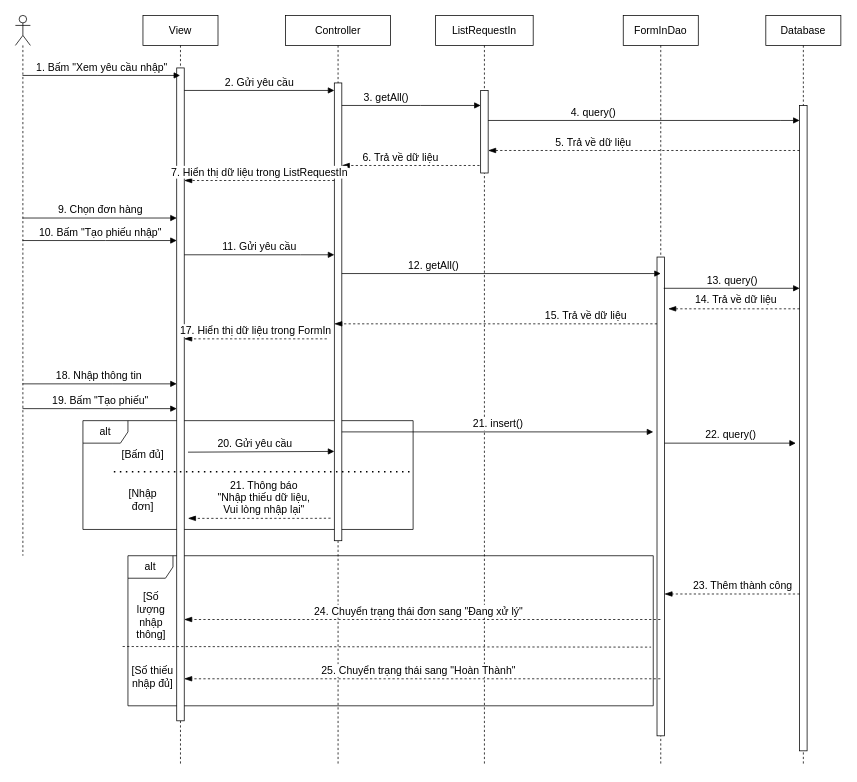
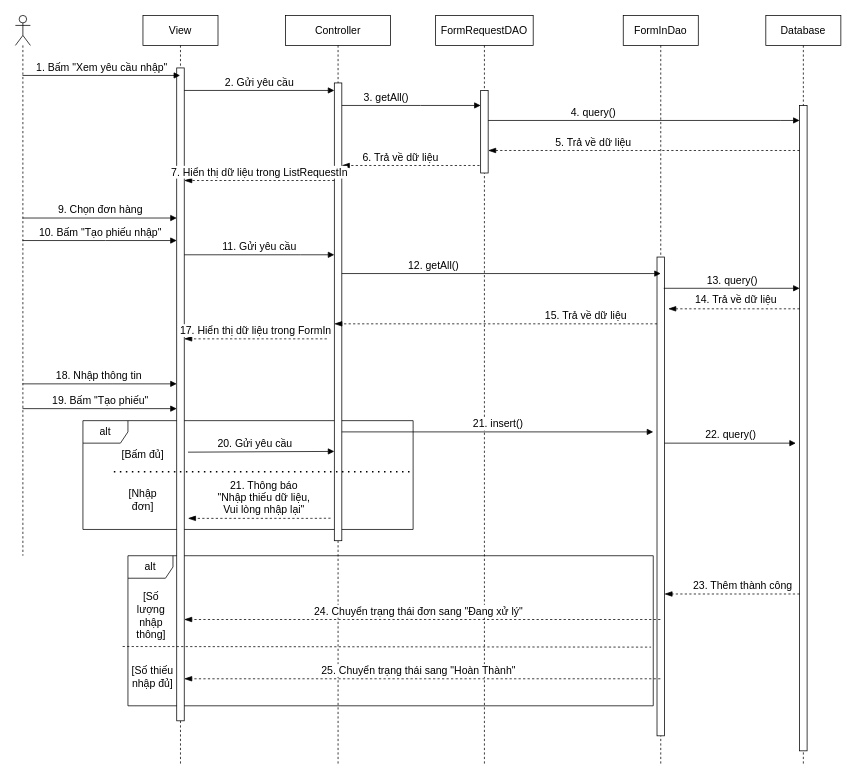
  <mxCell id="0" />
  <mxCell id="1" parent="0" />
  <mxCell id="2" value="alt" style="shape=umlFrame;whiteSpace=wrap;html=1;fontSize=14;" vertex="1" parent="1"><mxGeometry x="110" y="560" width="440" height="145" as="geometry" /></mxCell>
  <mxCell id="3" value="alt" style="shape=umlFrame;whiteSpace=wrap;html=1;fontSize=14;" parent="1" vertex="1"><mxGeometry x="170" y="740" width="700" height="200" as="geometry" /></mxCell>
  <mxCell id="4" value="" style="shape=umlLifeline;participant=umlActor;perimeter=lifelinePerimeter;whiteSpace=wrap;html=1;container=1;collapsible=0;recursiveResize=0;verticalAlign=top;spacingTop=36;outlineConnect=0;fontSize=14;" parent="1" vertex="1"><mxGeometry x="20" y="20" width="20" height="720" as="geometry" /></mxCell>
  <mxCell id="5" value="Controller" style="shape=umlLifeline;perimeter=lifelinePerimeter;whiteSpace=wrap;html=1;container=1;collapsible=0;recursiveResize=0;outlineConnect=0;fontSize=14;" parent="1" vertex="1"><mxGeometry x="380" y="20" width="140" height="1000" as="geometry" /></mxCell>
  <mxCell id="6" value="" style="html=1;points=[];perimeter=orthogonalPerimeter;fontSize=14;" parent="5" vertex="1"><mxGeometry x="65" y="90" width="10" height="610" as="geometry" /></mxCell>
  <mxCell id="7" value="View" style="shape=umlLifeline;perimeter=lifelinePerimeter;whiteSpace=wrap;html=1;container=1;collapsible=0;recursiveResize=0;outlineConnect=0;fontSize=14;" parent="1" vertex="1"><mxGeometry x="190" y="20" width="100" height="1000" as="geometry" /></mxCell>
  <mxCell id="8" value="" style="html=1;points=[];perimeter=orthogonalPerimeter;fontSize=14;" parent="7" vertex="1"><mxGeometry x="45" y="70" width="10" height="870" as="geometry" /></mxCell>
  <mxCell id="9" value="FormInDao" style="shape=umlLifeline;perimeter=lifelinePerimeter;whiteSpace=wrap;html=1;container=1;collapsible=0;recursiveResize=0;outlineConnect=0;fontSize=14;" parent="1" vertex="1"><mxGeometry x="830" y="20" width="100" height="1000" as="geometry" /></mxCell>
  <mxCell id="10" value="" style="html=1;points=[];perimeter=orthogonalPerimeter;fontSize=14;" parent="9" vertex="1"><mxGeometry x="45" y="322" width="10" height="638" as="geometry" /></mxCell>
  <mxCell id="11" value="Database" style="shape=umlLifeline;perimeter=lifelinePerimeter;whiteSpace=wrap;html=1;container=1;collapsible=0;recursiveResize=0;outlineConnect=0;fontSize=14;" parent="1" vertex="1"><mxGeometry x="1020" y="20" width="100" height="1000" as="geometry" /></mxCell>
  <mxCell id="12" value="" style="html=1;points=[];perimeter=orthogonalPerimeter;fontSize=14;" parent="11" vertex="1"><mxGeometry x="45" y="120" width="10" height="860" as="geometry" /></mxCell>
  <mxCell id="13" value="1. Bấm &quot;Xem yêu cầu nhập&quot;" style="html=1;verticalAlign=bottom;endArrow=block;rounded=0;fontSize=14;" parent="1" source="4" target="7" edge="1"><mxGeometry width="80" relative="1" as="geometry"><mxPoint x="110" y="100" as="sourcePoint" /><mxPoint x="190" y="100" as="targetPoint" /><Array as="points"><mxPoint x="130" y="100" /></Array></mxGeometry></mxCell>
  <mxCell id="14" value="2. Gửi yêu cầu" style="html=1;verticalAlign=bottom;endArrow=block;rounded=0;fontSize=14;" parent="1" source="8" target="6" edge="1"><mxGeometry width="80" relative="1" as="geometry"><mxPoint x="290" y="120" as="sourcePoint" /><mxPoint x="370" y="120" as="targetPoint" /><Array as="points"><mxPoint x="370" y="120" /></Array></mxGeometry></mxCell>
  <mxCell id="15" value="6. Trả về dữ liệu" style="html=1;verticalAlign=bottom;endArrow=blockThin;dashed=1;endSize=8;rounded=0;endFill=1;fontSize=14;" parent="1" source="16" target="6" edge="1"><mxGeometry x="0.178" relative="1" as="geometry"><mxPoint x="380" y="160" as="sourcePoint" /><mxPoint x="300" y="160" as="targetPoint" /><Array as="points"><mxPoint x="590" y="220" /></Array><mxPoint as="offset" /></mxGeometry></mxCell>
- <mxCell id="16" value="ListRequestIn" style="shape=umlLifeline;perimeter=lifelinePerimeter;whiteSpace=wrap;html=1;container=1;collapsible=0;recursiveResize=0;outlineConnect=0;fontSize=14;" parent="1" vertex="1"><mxGeometry x="580" y="20" width="130" height="1000" as="geometry" /></mxCell>
+ <mxCell id="16" value="FormRequestDAO" style="shape=umlLifeline;perimeter=lifelinePerimeter;whiteSpace=wrap;html=1;container=1;collapsible=0;recursiveResize=0;outlineConnect=0;fontSize=14;" parent="1" vertex="1"><mxGeometry x="580" y="20" width="130" height="1000" as="geometry" /></mxCell>
  <mxCell id="17" value="" style="html=1;points=[];perimeter=orthogonalPerimeter;fontSize=14;" parent="16" vertex="1"><mxGeometry x="60" y="100" width="10" height="110" as="geometry" /></mxCell>
  <mxCell id="18" value="3. getAll()" style="html=1;verticalAlign=bottom;endArrow=block;rounded=0;fontSize=14;" parent="1" source="6" target="17" edge="1"><mxGeometry x="-0.371" width="80" relative="1" as="geometry"><mxPoint x="530" y="140" as="sourcePoint" /><mxPoint x="610" y="140" as="targetPoint" /><Array as="points"><mxPoint x="560" y="140" /></Array><mxPoint x="1" as="offset" /></mxGeometry></mxCell>
  <mxCell id="19" value="4. query()" style="html=1;verticalAlign=bottom;endArrow=block;rounded=0;fontSize=14;" parent="1" source="17" target="12" edge="1"><mxGeometry x="-0.325" width="80" relative="1" as="geometry"><mxPoint x="940" y="160" as="sourcePoint" /><mxPoint x="1020" y="160" as="targetPoint" /><Array as="points"><mxPoint x="1040" y="160" /></Array><mxPoint as="offset" /></mxGeometry></mxCell>
  <mxCell id="20" value="5. Trả về dữ liệu" style="html=1;verticalAlign=bottom;endArrow=blockThin;dashed=1;endSize=8;rounded=0;endFill=1;fontSize=14;" parent="1" source="12" target="17" edge="1"><mxGeometry x="0.325" relative="1" as="geometry"><mxPoint x="1030" y="220" as="sourcePoint" /><mxPoint x="830" y="220" as="targetPoint" /><Array as="points"><mxPoint x="891" y="200" /></Array><mxPoint as="offset" /></mxGeometry></mxCell>
  <mxCell id="21" value="7. Hiển thị dữ liệu trong ListRequestIn" style="html=1;verticalAlign=bottom;endArrow=blockThin;dashed=1;endSize=8;rounded=0;endFill=1;fontSize=14;" parent="1" source="6" target="8" edge="1"><mxGeometry relative="1" as="geometry"><mxPoint x="249.5" y="198" as="sourcePoint" /><mxPoint x="69.5" y="198" as="targetPoint" /><Array as="points"><mxPoint x="310" y="240" /><mxPoint x="250" y="240" /></Array></mxGeometry></mxCell>
  <mxCell id="22" value="9. Chọn đơn hàng" style="html=1;verticalAlign=bottom;endArrow=block;rounded=0;fontSize=14;" parent="1" source="4" target="8" edge="1"><mxGeometry x="0.002" width="80" relative="1" as="geometry"><mxPoint x="40" y="290" as="sourcePoint" /><mxPoint x="120" y="290" as="targetPoint" /><Array as="points"><mxPoint x="170" y="290" /></Array><mxPoint as="offset" /></mxGeometry></mxCell>
  <mxCell id="23" value="10. Bấm &quot;Tạo phiếu nhập&quot;" style="html=1;verticalAlign=bottom;endArrow=block;rounded=0;fontSize=14;" parent="1" source="4" target="8" edge="1"><mxGeometry x="0.002" width="80" relative="1" as="geometry"><mxPoint x="100" y="340" as="sourcePoint" /><mxPoint x="180" y="340" as="targetPoint" /><Array as="points"><mxPoint x="140" y="320" /></Array><mxPoint as="offset" /></mxGeometry></mxCell>
  <mxCell id="24" value="11. Gửi yêu cầu" style="html=1;verticalAlign=bottom;endArrow=block;rounded=0;fontSize=14;" parent="1" source="8" target="6" edge="1"><mxGeometry width="80" relative="1" as="geometry"><mxPoint x="300" y="340" as="sourcePoint" /><mxPoint x="380" y="340" as="targetPoint" /><Array as="points"><mxPoint x="400" y="339" /></Array><mxPoint as="offset" /></mxGeometry></mxCell>
  <mxCell id="25" value="12. getAll()" style="html=1;verticalAlign=bottom;endArrow=block;rounded=0;fontSize=14;" parent="1" edge="1" source="6"><mxGeometry x="-0.425" width="80" relative="1" as="geometry"><mxPoint x="855" y="364" as="sourcePoint" /><mxPoint x="880" y="364" as="targetPoint" /><mxPoint as="offset" /></mxGeometry></mxCell>
  <mxCell id="26" value="13. query()" style="html=1;verticalAlign=bottom;endArrow=block;rounded=0;exitX=0.9;exitY=0.123;exitDx=0;exitDy=0;exitPerimeter=0;fontSize=14;" parent="1" edge="1"><mxGeometry width="80" relative="1" as="geometry"><mxPoint x="884" y="383.644" as="sourcePoint" /><mxPoint x="1065" y="383.644" as="targetPoint" /></mxGeometry></mxCell>
  <mxCell id="27" value="14. Trả về dữ liệu" style="html=1;verticalAlign=bottom;endArrow=blockThin;dashed=1;endSize=8;rounded=0;endFill=1;fontSize=14;" parent="1" source="12" edge="1"><mxGeometry x="-0.029" y="-1" relative="1" as="geometry"><mxPoint x="1155" y="411" as="sourcePoint" /><mxPoint x="890" y="411" as="targetPoint" /><Array as="points"><mxPoint x="901" y="411" /></Array><mxPoint as="offset" /></mxGeometry></mxCell>
  <mxCell id="28" value="15. Trả về dữ liệu" style="html=1;verticalAlign=bottom;endArrow=blockThin;dashed=1;endSize=8;rounded=0;endFill=1;fontSize=14;" parent="1" source="10" edge="1"><mxGeometry x="-0.556" relative="1" as="geometry"><mxPoint x="845" y="431" as="sourcePoint" /><mxPoint x="445" y="431" as="targetPoint" /><Array as="points"><mxPoint x="600" y="431" /></Array><mxPoint as="offset" /></mxGeometry></mxCell>
  <mxCell id="29" value="17. Hiển thị dữ liệu trong FormIn" style="html=1;verticalAlign=bottom;endArrow=blockThin;dashed=1;endSize=8;rounded=0;endFill=1;fontSize=14;" parent="1" edge="1"><mxGeometry relative="1" as="geometry"><mxPoint x="435" y="451" as="sourcePoint" /><mxPoint x="245" y="451" as="targetPoint" /><Array as="points"><mxPoint x="320" y="451" /><mxPoint x="260" y="451" /></Array></mxGeometry></mxCell>
  <mxCell id="30" value="18. Nhập thông tin&amp;nbsp;" style="html=1;verticalAlign=bottom;endArrow=block;rounded=0;fontSize=14;" parent="1" edge="1"><mxGeometry width="80" relative="1" as="geometry"><mxPoint x="29.5" y="511" as="sourcePoint" /><mxPoint x="235" y="511" as="targetPoint" /><Array as="points"><mxPoint x="150" y="511" /></Array></mxGeometry></mxCell>
  <mxCell id="31" value="19. Bấm &quot;Tạo phiếu&quot;" style="html=1;verticalAlign=bottom;endArrow=block;rounded=0;fontSize=14;" parent="1" edge="1"><mxGeometry width="80" relative="1" as="geometry"><mxPoint x="29.5" y="544" as="sourcePoint" /><mxPoint x="235" y="544" as="targetPoint" /><Array as="points"><mxPoint x="160" y="544" /></Array></mxGeometry></mxCell>
  <mxCell id="32" value="20. Gửi yêu cầu" style="html=1;verticalAlign=bottom;endArrow=block;rounded=0;fontSize=14;" parent="1" edge="1"><mxGeometry x="-0.077" y="1" width="80" relative="1" as="geometry"><mxPoint x="250" y="602" as="sourcePoint" /><mxPoint x="445" y="601" as="targetPoint" /><mxPoint x="-1" as="offset" /></mxGeometry></mxCell>
  <mxCell id="33" value="21. insert()" style="html=1;verticalAlign=bottom;endArrow=block;rounded=0;fontSize=14;" parent="1" edge="1" source="6"><mxGeometry width="80" relative="1" as="geometry"><mxPoint x="855" y="575" as="sourcePoint" /><mxPoint x="870" y="575" as="targetPoint" /></mxGeometry></mxCell>
  <mxCell id="34" value="22. query()" style="html=1;verticalAlign=bottom;endArrow=block;rounded=0;fontSize=14;" parent="1" edge="1" source="10"><mxGeometry width="80" relative="1" as="geometry"><mxPoint x="1025" y="590" as="sourcePoint" /><mxPoint x="1060" y="590" as="targetPoint" /></mxGeometry></mxCell>
  <mxCell id="35" value="23. Thêm thành công" style="html=1;verticalAlign=bottom;endArrow=blockThin;dashed=1;endSize=8;rounded=0;endFill=1;fontSize=14;" parent="1" edge="1"><mxGeometry x="-0.154" relative="1" as="geometry"><mxPoint x="1065" y="791" as="sourcePoint" /><mxPoint x="885" y="791" as="targetPoint" /><Array as="points"><mxPoint x="1050" y="791" /></Array><mxPoint as="offset" /></mxGeometry></mxCell>
  <mxCell id="36" value="24. Chuyển trạng thái đơn sang &quot;Đang xử lý&quot;" style="html=1;verticalAlign=bottom;endArrow=blockThin;dashed=1;endSize=8;rounded=0;endFill=1;fontSize=14;" parent="1" edge="1"><mxGeometry x="0.017" relative="1" as="geometry"><mxPoint x="879.5" y="825" as="sourcePoint" /><mxPoint x="245" y="825" as="targetPoint" /><Array as="points"><mxPoint x="780" y="825" /></Array><mxPoint as="offset" /></mxGeometry></mxCell>
  <mxCell id="37" value="[Số lượng nhập thông]" style="text;html=1;strokeColor=none;fillColor=none;align=center;verticalAlign=middle;whiteSpace=wrap;rounded=0;fontSize=14;" parent="1" vertex="1"><mxGeometry x="171" y="805" width="60" height="30" as="geometry" /></mxCell>
  <mxCell id="38" value="[Số thiếu nhập đủ]" style="text;html=1;strokeColor=none;fillColor=none;align=center;verticalAlign=middle;whiteSpace=wrap;rounded=0;fontSize=14;" parent="1" vertex="1"><mxGeometry x="173" y="886" width="60" height="30" as="geometry" /></mxCell>
  <mxCell id="39" value="" style="endArrow=none;dashed=1;html=1;rounded=0;exitX=-0.003;exitY=0.55;exitDx=0;exitDy=0;exitPerimeter=0;entryX=1.003;entryY=0.554;entryDx=0;entryDy=0;entryPerimeter=0;fontSize=14;" parent="1" edge="1"><mxGeometry width="50" height="50" relative="1" as="geometry"><mxPoint x="162.9" y="861" as="sourcePoint" /><mxPoint x="867.1" y="861.8" as="targetPoint" /></mxGeometry></mxCell>
  <mxCell id="40" value="25. Chuyển trạng thái sang &quot;Hoàn Thành&quot;" style="html=1;verticalAlign=bottom;endArrow=blockThin;dashed=1;endSize=8;rounded=0;endFill=1;fontSize=14;" parent="1" edge="1"><mxGeometry x="0.017" relative="1" as="geometry"><mxPoint x="879.5" y="904" as="sourcePoint" /><mxPoint x="245" y="904" as="targetPoint" /><Array as="points"><mxPoint x="790" y="904" /></Array><mxPoint as="offset" /></mxGeometry></mxCell>
  <mxCell id="41" value="" style="endArrow=none;dashed=1;html=1;dashPattern=1 3;strokeWidth=2;rounded=0;fontSize=14;exitX=0.003;exitY=0.564;exitDx=0;exitDy=0;exitPerimeter=0;entryX=1.001;entryY=0.564;entryDx=0;entryDy=0;entryPerimeter=0;" edge="1" parent="1"><mxGeometry width="50" height="50" relative="1" as="geometry"><mxPoint x="151.2" y="628.24" as="sourcePoint" /><mxPoint x="550.4" y="628.24" as="targetPoint" /></mxGeometry></mxCell>
  <mxCell id="42" value="[Bấm đủ]" style="text;html=1;strokeColor=none;fillColor=none;align=center;verticalAlign=middle;whiteSpace=wrap;rounded=0;fontSize=14;" vertex="1" parent="1"><mxGeometry x="160" y="590" width="60" height="30" as="geometry" /></mxCell>
  <mxCell id="43" value="[Nhập đơn]" style="text;html=1;strokeColor=none;fillColor=none;align=center;verticalAlign=middle;whiteSpace=wrap;rounded=0;fontSize=14;" vertex="1" parent="1"><mxGeometry x="160" y="650" width="60" height="30" as="geometry" /></mxCell>
  <mxCell id="44" value="21. Thông báo &lt;br&gt;&quot;Nhập thiếu dữ liệu,&lt;br&gt;Vui lòng nhập lại&quot;" style="html=1;verticalAlign=bottom;endArrow=blockThin;dashed=1;endSize=8;rounded=0;endFill=1;fontSize=14;labelBackgroundColor=none;" edge="1" parent="1"><mxGeometry x="-0.053" relative="1" as="geometry"><mxPoint x="440" y="690" as="sourcePoint" /><mxPoint x="250" y="690.23" as="targetPoint" /><Array as="points"><mxPoint x="415" y="690.23" /></Array><mxPoint x="1" as="offset" /></mxGeometry></mxCell>
